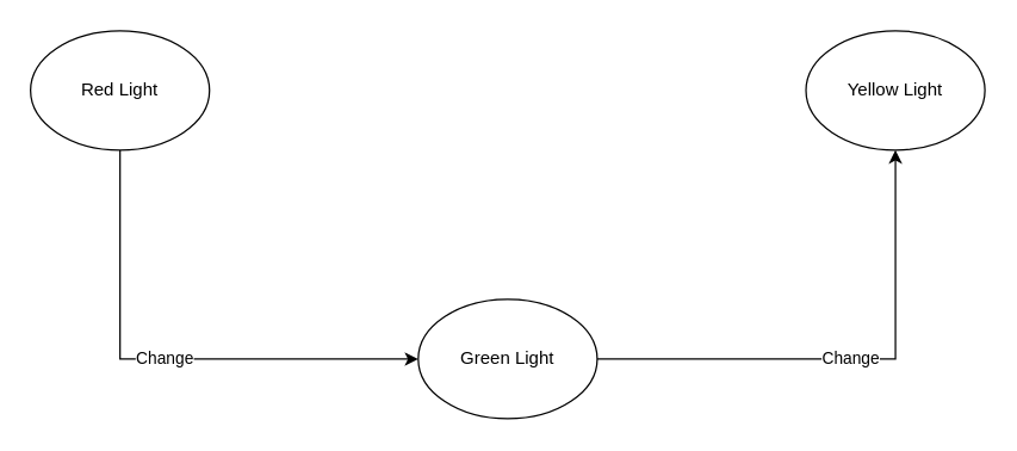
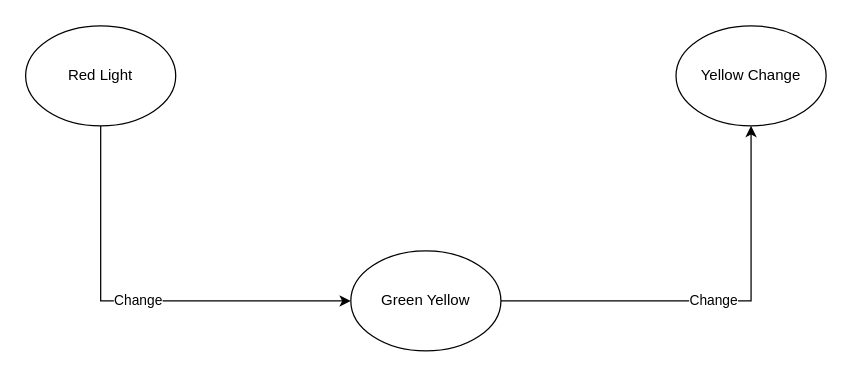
  <mxCell id="0" />
  <mxCell id="1" parent="0" />
  <mxCell id="2" value="Change" style="edgeStyle=orthogonalEdgeStyle;rounded=0;orthogonalLoop=1;jettySize=auto;html=1;" edge="1" parent="1" source="3" target="6"><mxGeometry relative="1" as="geometry"><Array as="points"><mxPoint x="80" y="240" /></Array></mxGeometry></mxCell>
  <mxCell id="3" value="Red Light" style="ellipse;whiteSpace=wrap;html=1;" vertex="1" parent="1"><mxGeometry x="20" y="20" width="120" height="80" as="geometry" /></mxCell>
- <mxCell id="4" value="Yellow Light" style="ellipse;whiteSpace=wrap;html=1;" vertex="1" parent="1"><mxGeometry x="540" y="20" width="120" height="80" as="geometry" /></mxCell>
+ <mxCell id="4" value="Yellow Change" style="ellipse;whiteSpace=wrap;html=1;" vertex="1" parent="1"><mxGeometry x="540" y="20" width="120" height="80" as="geometry" /></mxCell>
  <mxCell id="5" value="Change" style="edgeStyle=orthogonalEdgeStyle;rounded=0;orthogonalLoop=1;jettySize=auto;html=1;entryX=0.5;entryY=1;entryDx=0;entryDy=0;" edge="1" parent="1" source="6" target="4"><mxGeometry relative="1" as="geometry" /></mxCell>
- <mxCell id="6" value="Green Light" style="ellipse;whiteSpace=wrap;html=1;" vertex="1" parent="1"><mxGeometry x="280" y="200" width="120" height="80" as="geometry" /></mxCell>
+ <mxCell id="6" value="Green Yellow" style="ellipse;whiteSpace=wrap;html=1;" vertex="1" parent="1"><mxGeometry x="280" y="200" width="120" height="80" as="geometry" /></mxCell>
